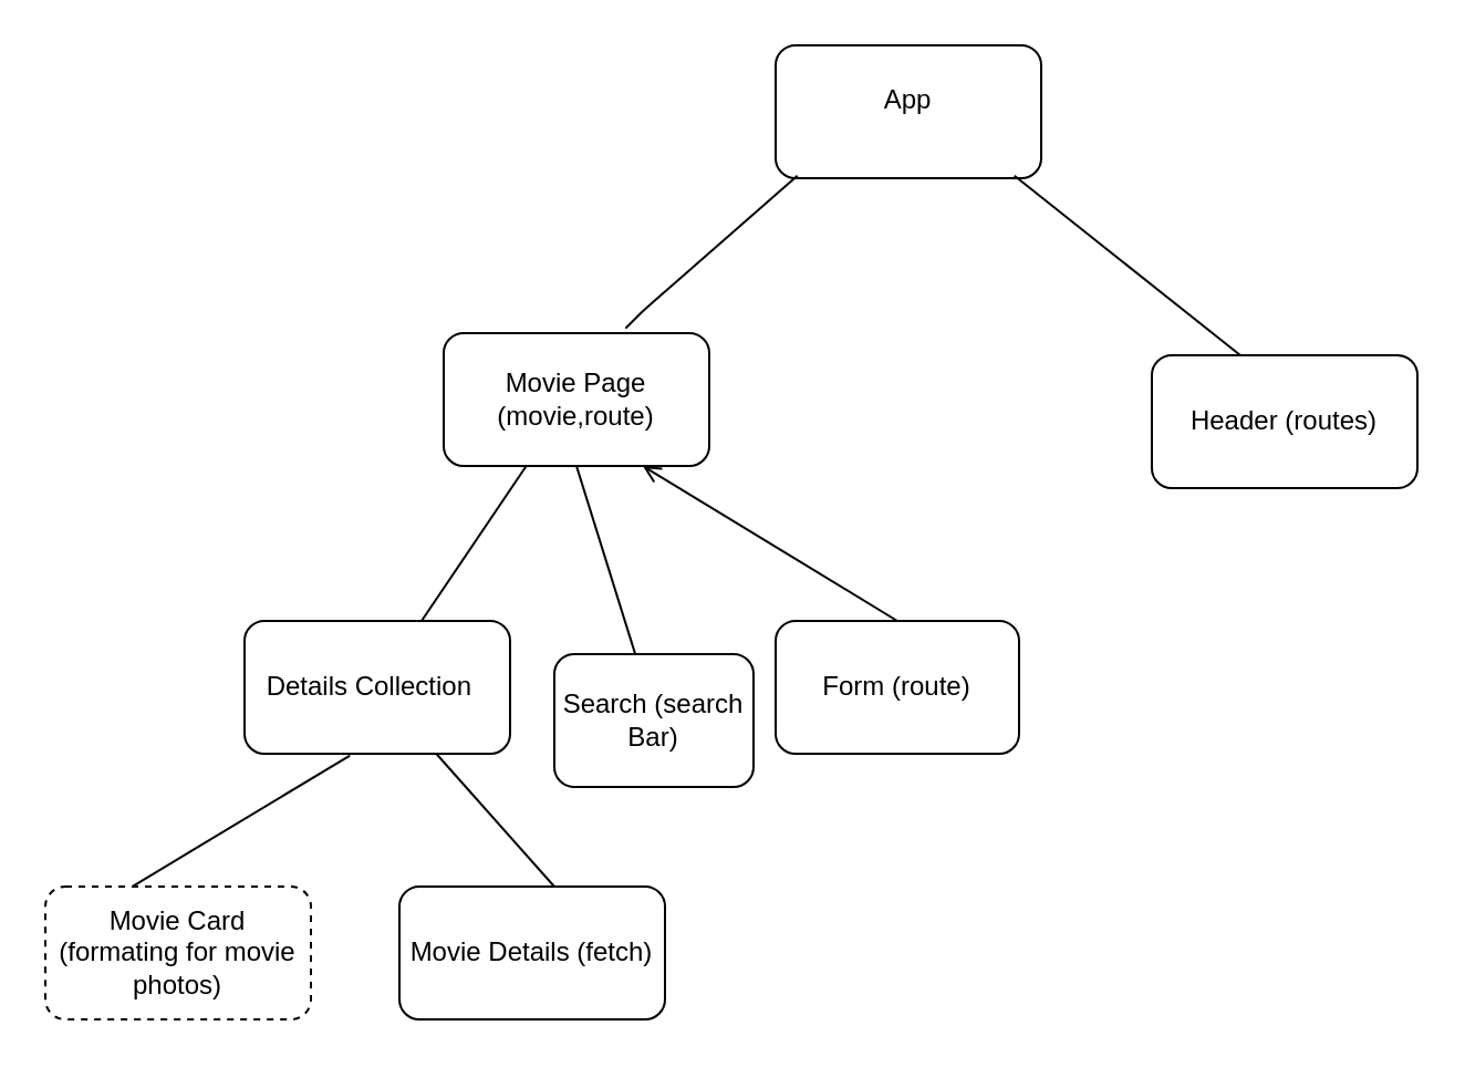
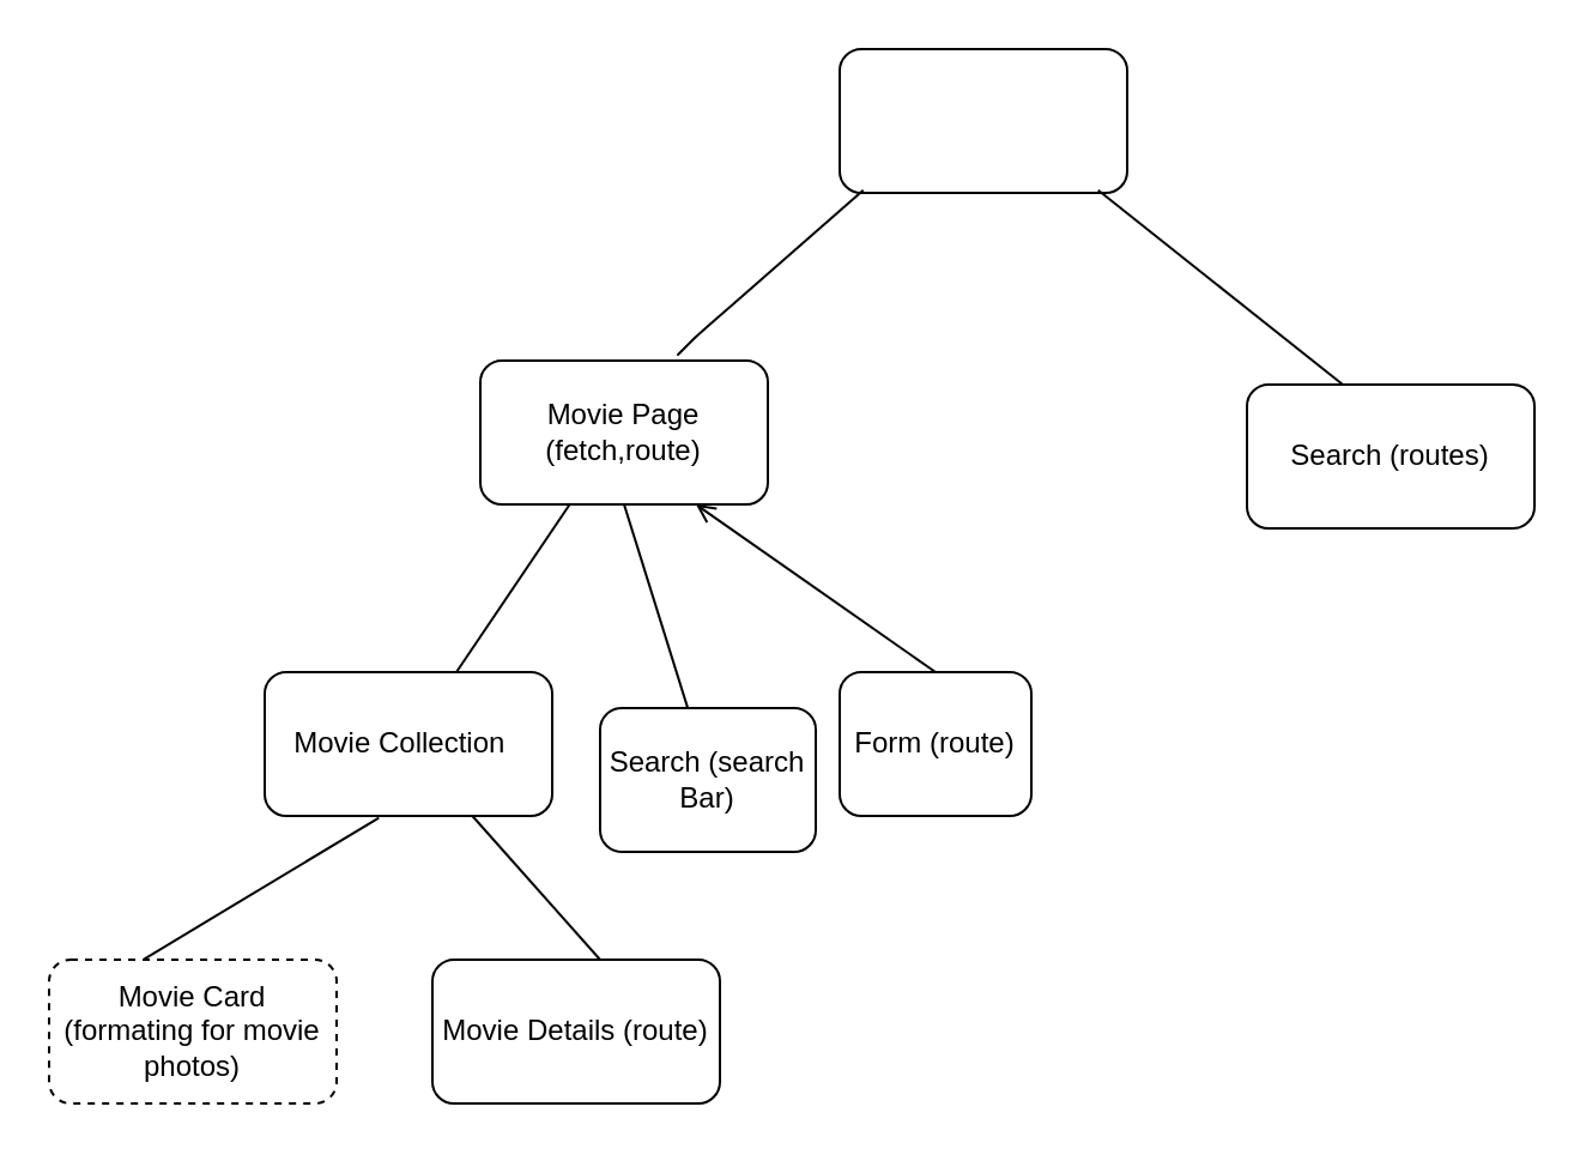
  <mxCell id="0" />
  <mxCell id="1" parent="0" />
  <mxCell id="2" value="" style="rounded=1;whiteSpace=wrap;html=1;" parent="1" vertex="1"><mxGeometry x="350" width="120" height="60" as="geometry" y="20" /></mxCell>
- <mxCell id="3" value="App" style="text;html=1;strokeColor=none;fillColor=none;align=center;verticalAlign=middle;whiteSpace=wrap;rounded=0;" parent="1" vertex="1"><mxGeometry x="380" y="30" width="60" height="30" as="geometry" /></mxCell>
  <mxCell id="4" value="" style="endArrow=none;html=1;entryX=0.082;entryY=0.982;entryDx=0;entryDy=0;entryPerimeter=0;" parent="1" target="2" edge="1"><mxGeometry width="50" height="50" relative="1" as="geometry"><mxPoint x="290" y="140" as="sourcePoint" /><mxPoint x="390" y="100" as="targetPoint" /><Array as="points"><mxPoint x="280" y="150" /><mxPoint x="290" y="140" /></Array></mxGeometry></mxCell>
  <mxCell id="5" value="" style="endArrow=none;html=1;entryX=0.899;entryY=0.982;entryDx=0;entryDy=0;entryPerimeter=0;" parent="1" target="2" edge="1"><mxGeometry width="50" height="50" relative="1" as="geometry"><mxPoint x="560" y="160" as="sourcePoint" /><mxPoint x="460" y="90" as="targetPoint" /><Array as="points" /></mxGeometry></mxCell>
- <mxCell id="6" value="Movie Page (movie,route)" style="rounded=1;whiteSpace=wrap;html=1;" parent="1" vertex="1"><mxGeometry x="200" y="150" width="120" height="60" as="geometry" /></mxCell>
- <mxCell id="7" value="Header (routes)" style="rounded=1;whiteSpace=wrap;html=1;" parent="1" vertex="1"><mxGeometry x="520" y="160" width="120" height="60" as="geometry" /></mxCell>
+ <mxCell id="6" value="Movie Page (fetch,route)" style="rounded=1;whiteSpace=wrap;html=1;" parent="1" vertex="1"><mxGeometry x="200" y="150" width="120" height="60" as="geometry" /></mxCell>
+ <mxCell id="7" value="Search (routes)" style="rounded=1;whiteSpace=wrap;html=1;" parent="1" vertex="1"><mxGeometry x="520" y="160" width="120" height="60" as="geometry" /></mxCell>
  <mxCell id="8" value="" style="endArrow=none;html=1;entryX=0.313;entryY=0.994;entryDx=0;entryDy=0;entryPerimeter=0;" parent="1" target="6" edge="1"><mxGeometry width="50" height="50" relative="1" as="geometry"><mxPoint x="190" y="280" as="sourcePoint" /><mxPoint x="420" y="220" as="targetPoint" /></mxGeometry></mxCell>
- <mxCell id="9" value="Details Collection&amp;nbsp;&amp;nbsp;" style="rounded=1;whiteSpace=wrap;html=1;" parent="1" vertex="1"><mxGeometry x="110" y="280" width="120" height="60" as="geometry" /></mxCell>
+ <mxCell id="9" value="Movie Collection&amp;nbsp;&amp;nbsp;" style="rounded=1;whiteSpace=wrap;html=1;" parent="1" vertex="1"><mxGeometry x="110" y="280" width="120" height="60" as="geometry" /></mxCell>
  <mxCell id="10" value="Search (search Bar)" style="rounded=1;whiteSpace=wrap;html=1;" parent="1" vertex="1"><mxGeometry x="250" y="295" width="90" height="60" as="geometry" /></mxCell>
  <mxCell id="11" value="" style="endArrow=none;html=1;entryX=0.5;entryY=1;entryDx=0;entryDy=0;exitX=0.407;exitY=0.003;exitDx=0;exitDy=0;exitPerimeter=0;" parent="1" source="10" target="6" edge="1"><mxGeometry width="50" height="50" relative="1" as="geometry"><mxPoint x="350" y="260" as="sourcePoint" /><mxPoint x="400" y="210" as="targetPoint" /></mxGeometry></mxCell>
- <mxCell id="12" value="Form (route)" style="rounded=1;whiteSpace=wrap;html=1;" vertex="1" parent="1"><mxGeometry x="350" y="280" width="110" height="60" as="geometry" /></mxCell>
+ <mxCell id="12" value="Form (route)" style="rounded=1;whiteSpace=wrap;html=1;" vertex="1" parent="1"><mxGeometry x="350" y="280" width="80" height="60" as="geometry" /></mxCell>
  <mxCell id="13" value="Movie Card (formating for movie photos)" style="rounded=1;whiteSpace=wrap;html=1;dashed=1;" vertex="1" parent="1"><mxGeometry x="20" y="400" width="120" height="60" as="geometry" /></mxCell>
  <mxCell id="14" value="" style="endArrow=none;html=1;exitX=0.33;exitY=-0.004;exitDx=0;exitDy=0;exitPerimeter=0;entryX=0.397;entryY=1.013;entryDx=0;entryDy=0;entryPerimeter=0;" edge="1" parent="1" source="13" target="9"><mxGeometry width="50" height="50" relative="1" as="geometry"><mxPoint x="260" y="330" as="sourcePoint" /><mxPoint x="310" y="280" as="targetPoint" /></mxGeometry></mxCell>
  <mxCell id="15" value="" style="endArrow=open;html=1;entryX=0.75;entryY=1;entryDx=0;entryDy=0;exitX=0.5;exitY=0;exitDx=0;exitDy=0;" edge="1" parent="1" source="12" target="6"><mxGeometry width="50" height="50" relative="1" as="geometry"><mxPoint x="260" y="330" as="sourcePoint" /><mxPoint x="310" y="280" as="targetPoint" /></mxGeometry></mxCell>
  <mxCell id="16" value="" style="endArrow=none;html=1;" edge="1" parent="1" target="9"><mxGeometry width="50" height="50" relative="1" as="geometry"><mxPoint x="250" y="400" as="sourcePoint" /><mxPoint x="280" y="220" as="targetPoint" /></mxGeometry></mxCell>
- <mxCell id="17" value="Movie Details (fetch)" style="rounded=1;whiteSpace=wrap;html=1;" vertex="1" parent="1"><mxGeometry x="180" y="400" width="120" height="60" as="geometry" /></mxCell>
+ <mxCell id="17" value="Movie Details (route)" style="rounded=1;whiteSpace=wrap;html=1;" vertex="1" parent="1"><mxGeometry x="180" y="400" width="120" height="60" as="geometry" /></mxCell>
